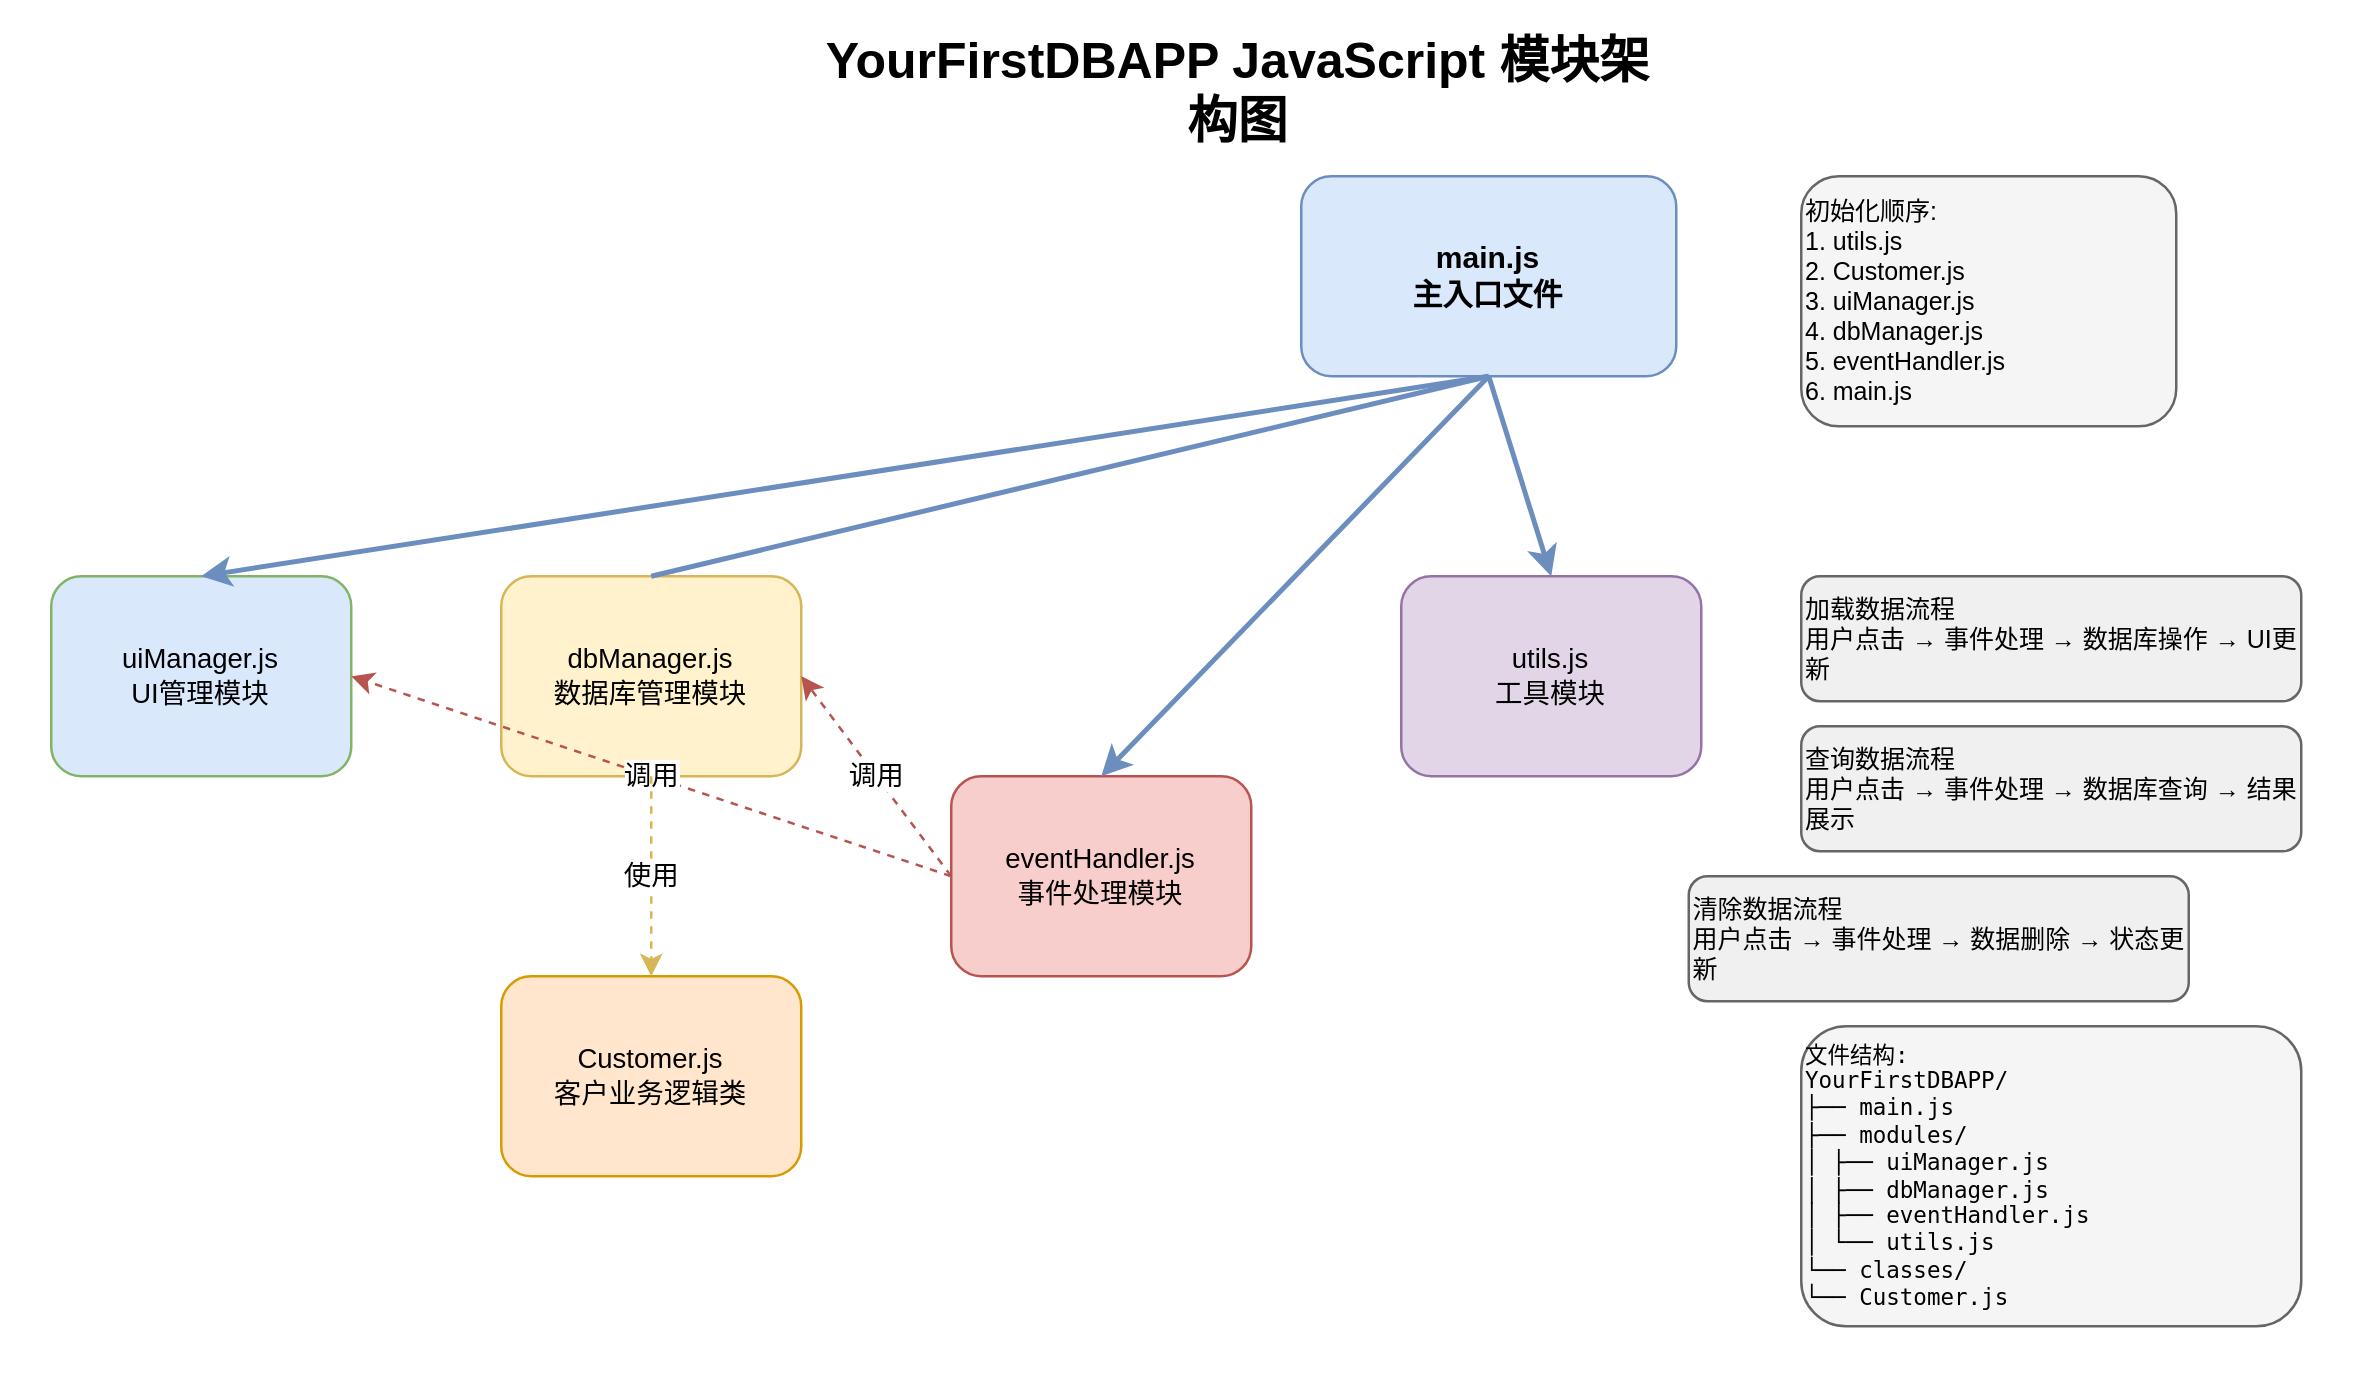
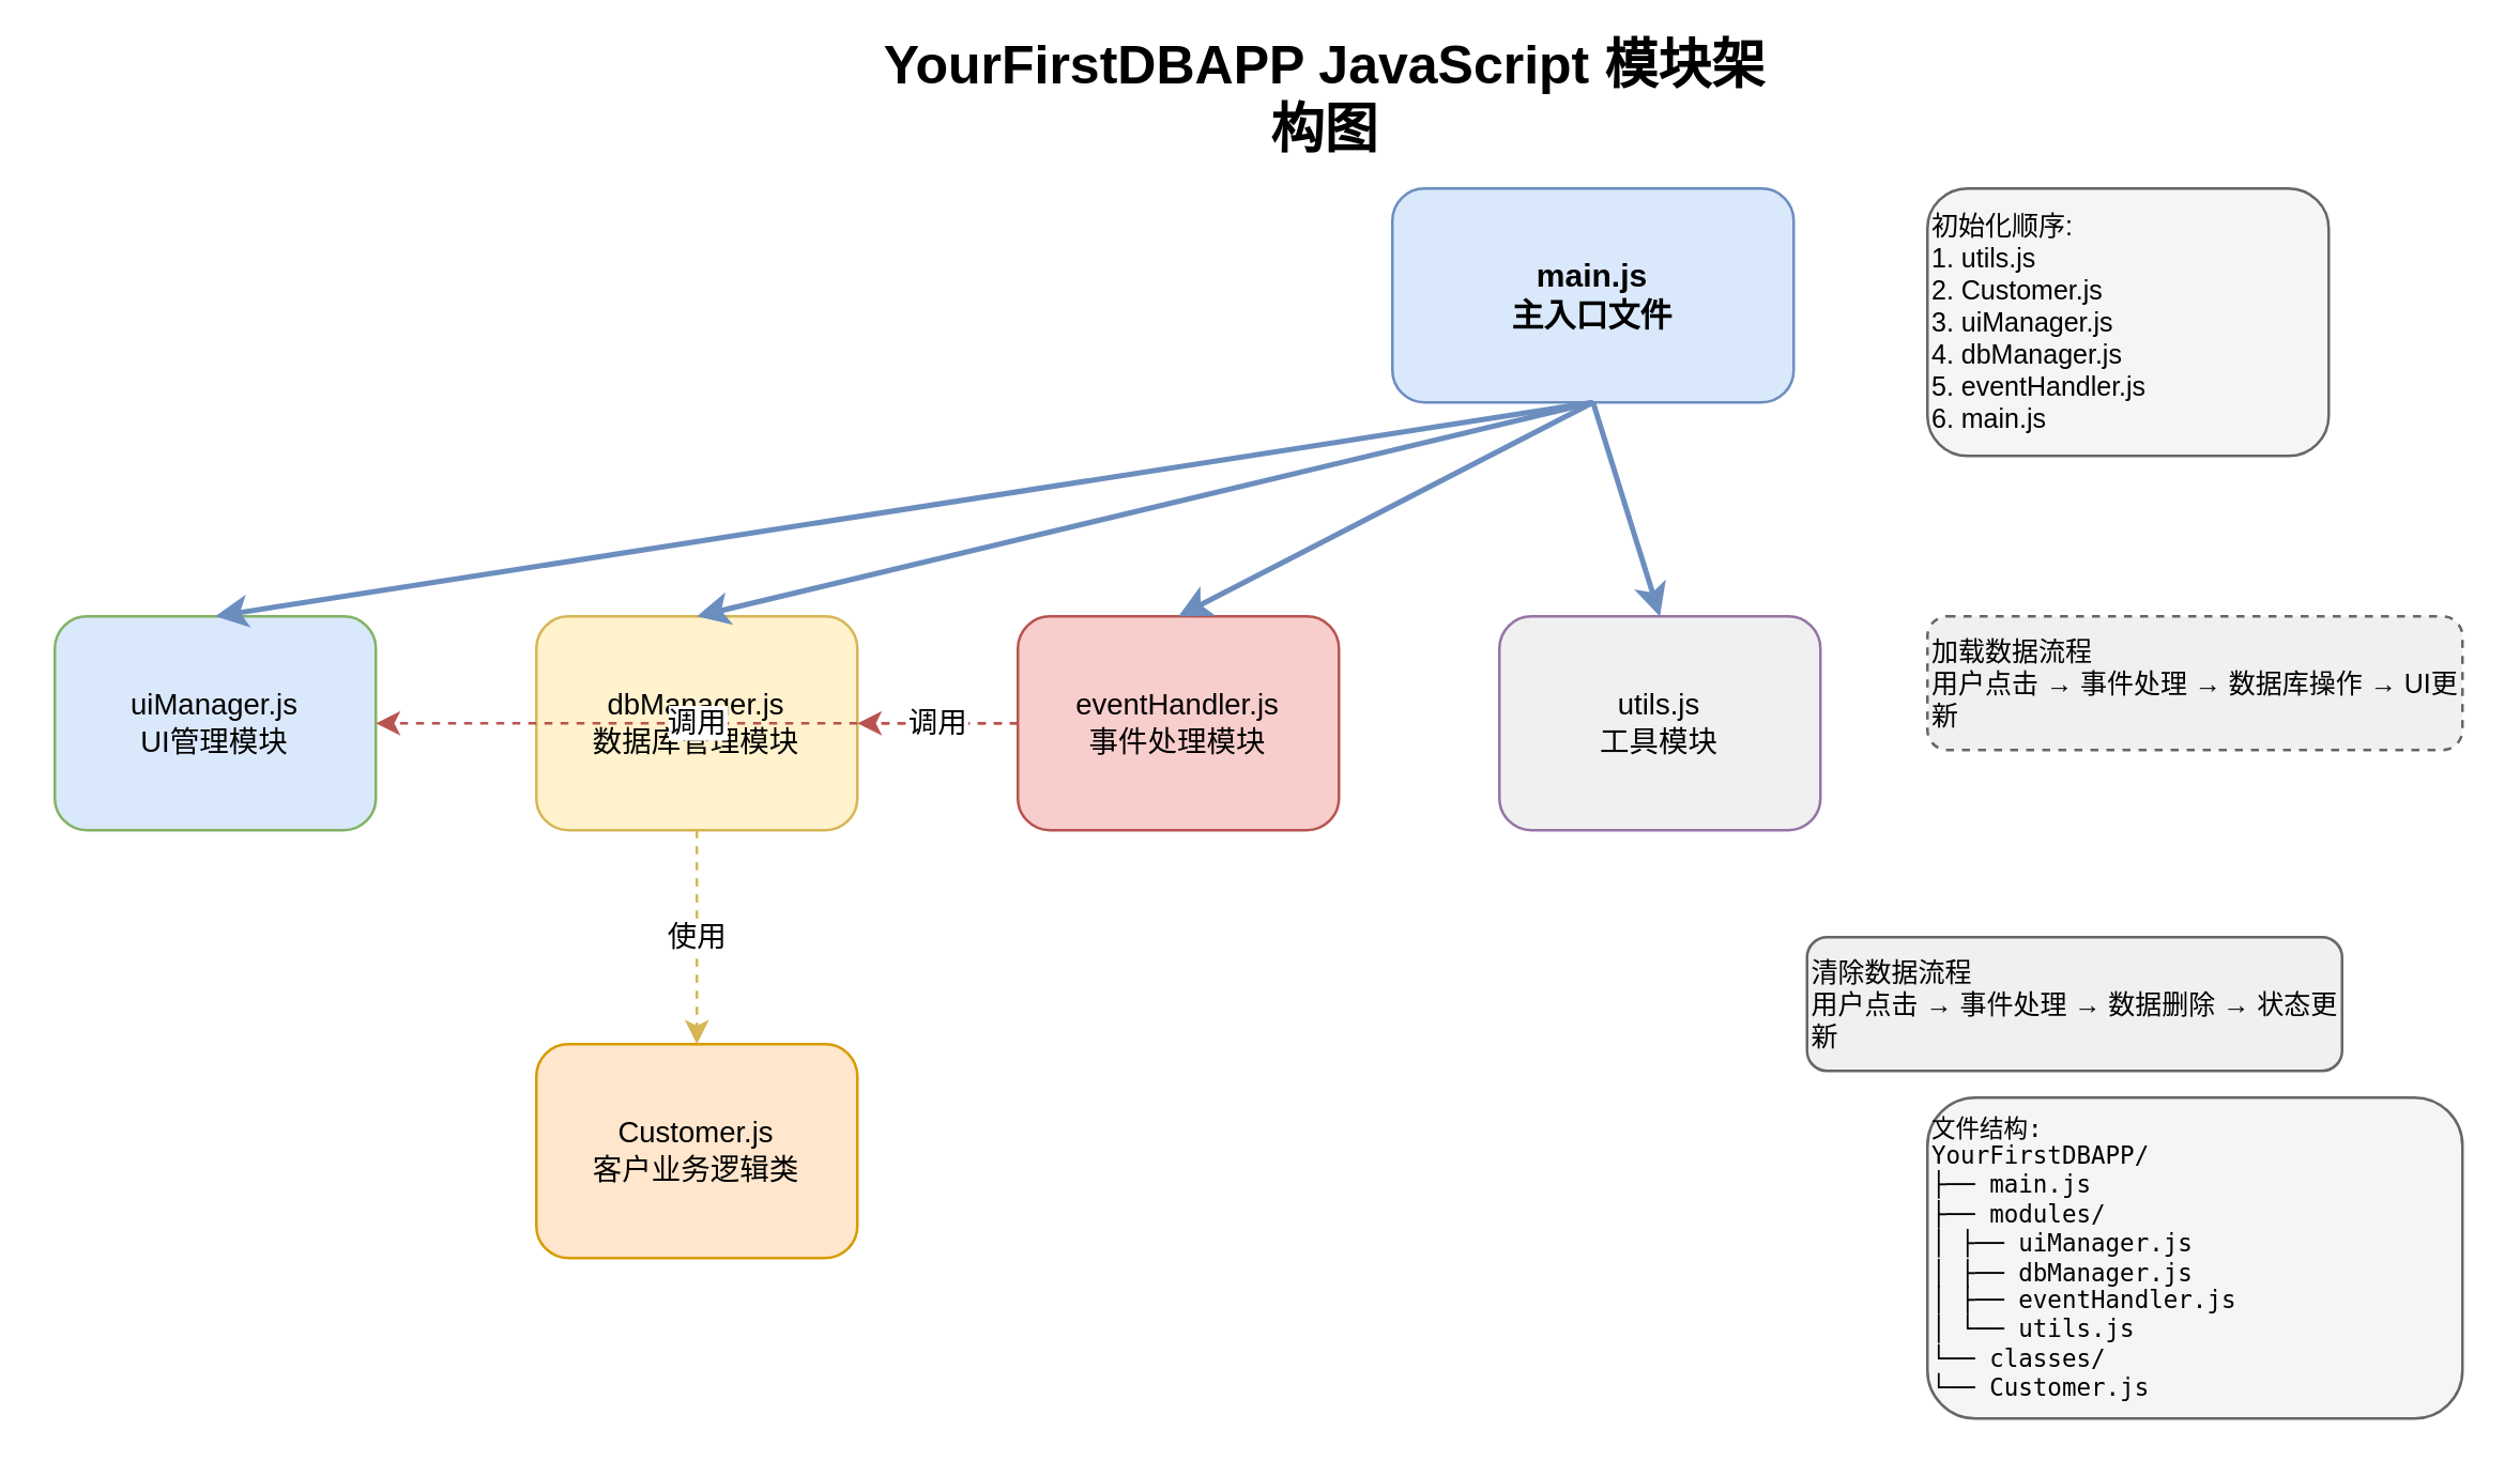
  <mxCell id="0" />
  <mxCell id="1" parent="0" />
  <mxCell id="2" value="YourFirstDBAPP JavaScript 模块架构图" style="text;html=1;strokeColor=none;fillColor=none;align=center;verticalAlign=middle;whiteSpace=wrap;rounded=0;fontSize=20;fontStyle=1;" vertex="1" parent="1"><mxGeometry x="320" y="20" width="350" height="30" as="geometry" /></mxCell>
  <mxCell id="3" value="main.js&#10;主入口文件" style="rounded=1;whiteSpace=wrap;html=1;fillColor=#dae8fc;strokeColor=#6c8ebf;fontSize=12;fontStyle=1;align=center;" vertex="1" parent="1"><mxGeometry x="520" y="70" width="150" height="80" as="geometry" /></mxCell>
  <mxCell id="4" value="uiManager.js&#10;UI管理模块" style="rounded=1;whiteSpace=wrap;html=1;fillColor=#dae8fc;strokeColor=#82b366;fontSize=11;align=center;" vertex="1" parent="1"><mxGeometry x="20" y="230" width="120" height="80" as="geometry" /></mxCell>
  <mxCell id="5" value="dbManager.js&#10;数据库管理模块" style="rounded=1;whiteSpace=wrap;html=1;fillColor=#fff2cc;strokeColor=#d6b656;fontSize=11;align=center;" vertex="1" parent="1"><mxGeometry x="200" y="230" width="120" height="80" as="geometry" /></mxCell>
- <mxCell id="6" value="eventHandler.js&#10;事件处理模块" style="rounded=1;whiteSpace=wrap;html=1;fillColor=#f8cecc;strokeColor=#b85450;fontSize=11;align=center;" vertex="1" parent="1"><mxGeometry x="380" y="310" width="120" height="80" as="geometry" /></mxCell>
- <mxCell id="7" value="utils.js&#10;工具模块" style="rounded=1;whiteSpace=wrap;html=1;fillColor=#e1d5e7;strokeColor=#9673a6;fontSize=11;align=center;" vertex="1" parent="1"><mxGeometry x="560" y="230" width="120" height="80" as="geometry" /></mxCell>
+ <mxCell id="6" value="eventHandler.js&#10;事件处理模块" style="rounded=1;whiteSpace=wrap;html=1;fillColor=#f8cecc;strokeColor=#b85450;fontSize=11;align=center;" vertex="1" parent="1"><mxGeometry x="380" y="230" width="120" height="80" as="geometry" /></mxCell>
+ <mxCell id="7" value="utils.js&#10;工具模块" style="rounded=1;whiteSpace=wrap;html=1;fillColor=#f0f0f0;strokeColor=#9673a6;fontSize=11;align=center;" vertex="1" parent="1"><mxGeometry x="560" y="230" width="120" height="80" as="geometry" /></mxCell>
  <mxCell id="8" value="Customer.js&#10;客户业务逻辑类" style="rounded=1;whiteSpace=wrap;html=1;fillColor=#ffe6cc;strokeColor=#d79b00;fontSize=11;align=center;" vertex="1" parent="1"><mxGeometry x="200" y="390" width="120" height="80" as="geometry" /></mxCell>
  <mxCell id="9" value="" style="endArrow=classic;html=1;rounded=0;exitX=0.5;exitY=1;exitDx=0;exitDy=0;entryX=0.5;entryY=0;entryDx=0;entryDy=0;strokeWidth=2;strokeColor=#6c8ebf;" edge="1" parent="1" source="3" target="4"><mxGeometry width="50" height="50" relative="1" as="geometry"><mxPoint x="495" y="150" as="sourcePoint" /><mxPoint x="80" y="230" as="targetPoint" /></mxGeometry></mxCell>
- <mxCell id="10" value="" style="endArrow=none;html=1;rounded=0;exitX=0.5;exitY=1;exitDx=0;exitDy=0;entryX=0.5;entryY=0;entryDx=0;entryDy=0;strokeWidth=2;strokeColor=#6c8ebf;" edge="1" parent="1" source="3" target="5"><mxGeometry width="50" height="50" relative="1" as="geometry"><mxPoint x="495" y="150" as="sourcePoint" /><mxPoint x="260" y="230" as="targetPoint" /></mxGeometry></mxCell>
+ <mxCell id="10" value="" style="endArrow=classic;html=1;rounded=0;exitX=0.5;exitY=1;exitDx=0;exitDy=0;entryX=0.5;entryY=0;entryDx=0;entryDy=0;strokeWidth=2;strokeColor=#6c8ebf;" edge="1" parent="1" source="3" target="5"><mxGeometry width="50" height="50" relative="1" as="geometry"><mxPoint x="495" y="150" as="sourcePoint" /><mxPoint x="260" y="230" as="targetPoint" /></mxGeometry></mxCell>
  <mxCell id="11" value="" style="endArrow=classic;html=1;rounded=0;exitX=0.5;exitY=1;exitDx=0;exitDy=0;entryX=0.5;entryY=0;entryDx=0;entryDy=0;strokeWidth=2;strokeColor=#6c8ebf;" edge="1" parent="1" source="3" target="6"><mxGeometry width="50" height="50" relative="1" as="geometry"><mxPoint x="495" y="150" as="sourcePoint" /><mxPoint x="440" y="230" as="targetPoint" /></mxGeometry></mxCell>
  <mxCell id="12" value="" style="endArrow=classic;html=1;rounded=0;exitX=0.5;exitY=1;exitDx=0;exitDy=0;entryX=0.5;entryY=0;entryDx=0;entryDy=0;strokeWidth=2;strokeColor=#6c8ebf;" edge="1" parent="1" source="3" target="7"><mxGeometry width="50" height="50" relative="1" as="geometry"><mxPoint x="495" y="150" as="sourcePoint" /><mxPoint x="620" y="230" as="targetPoint" /></mxGeometry></mxCell>
  <mxCell id="13" value="调用" style="endArrow=classic;html=1;rounded=0;exitX=0;exitY=0.5;exitDx=0;exitDy=0;entryX=1;entryY=0.5;entryDx=0;entryDy=0;strokeWidth=1;strokeColor=#b85450;dashed=1;" edge="1" parent="1" source="6" target="4"><mxGeometry width="50" height="50" relative="1" as="geometry"><mxPoint x="380" y="270" as="sourcePoint" /><mxPoint x="140" y="270" as="targetPoint" /></mxGeometry></mxCell>
  <mxCell id="14" value="调用" style="endArrow=classic;html=1;rounded=0;exitX=0;exitY=0.5;exitDx=0;exitDy=0;entryX=1;entryY=0.5;entryDx=0;entryDy=0;strokeWidth=1;strokeColor=#b85450;dashed=1;" edge="1" parent="1" source="6" target="5"><mxGeometry width="50" height="50" relative="1" as="geometry"><mxPoint x="380" y="270" as="sourcePoint" /><mxPoint x="320" y="270" as="targetPoint" /></mxGeometry></mxCell>
  <mxCell id="15" value="使用" style="endArrow=classic;html=1;rounded=0;exitX=0.5;exitY=1;exitDx=0;exitDy=0;entryX=0.5;entryY=0;entryDx=0;entryDy=0;strokeWidth=1;strokeColor=#d6b656;dashed=1;" edge="1" parent="1" source="5" target="8"><mxGeometry width="50" height="50" relative="1" as="geometry"><mxPoint x="260" y="310" as="sourcePoint" /><mxPoint x="260" y="390" as="targetPoint" /></mxGeometry></mxCell>
- <mxCell id="16" value="加载数据流程&#10;用户点击 → 事件处理 → 数据库操作 → UI更新" style="rounded=1;whiteSpace=wrap;html=1;fillColor=#f0f0f0;strokeColor=#666666;fontSize=10;align=left;" vertex="1" parent="1"><mxGeometry x="720" y="230" width="200" height="50" as="geometry" /></mxCell>
- <mxCell id="17" value="查询数据流程&#10;用户点击 → 事件处理 → 数据库查询 → 结果展示" style="rounded=1;whiteSpace=wrap;html=1;fillColor=#f0f0f0;strokeColor=#666666;fontSize=10;align=left;" vertex="1" parent="1"><mxGeometry x="720" y="290" width="200" height="50" as="geometry" /></mxCell>
+ <mxCell id="16" value="加载数据流程&#10;用户点击 → 事件处理 → 数据库操作 → UI更新" style="rounded=1;whiteSpace=wrap;html=1;fillColor=#f0f0f0;strokeColor=#666666;fontSize=10;align=left;dashed=1;" vertex="1" parent="1"><mxGeometry x="720" y="230" width="200" height="50" as="geometry" /></mxCell>
  <mxCell id="18" value="清除数据流程&#10;用户点击 → 事件处理 → 数据删除 → 状态更新" style="rounded=1;whiteSpace=wrap;html=1;fillColor=#f0f0f0;strokeColor=#666666;fontSize=10;align=left;" vertex="1" parent="1"><mxGeometry x="675" y="350" width="200" height="50" as="geometry" /></mxCell>
  <mxCell id="19" value="初始化顺序:&#10;1. utils.js&#10;2. Customer.js&#10;3. uiManager.js&#10;4. dbManager.js&#10;5. eventHandler.js&#10;6. main.js" style="rounded=1;whiteSpace=wrap;html=1;fillColor=#f5f5f5;strokeColor=#666666;fontSize=10;align=left;" vertex="1" parent="1"><mxGeometry x="720" y="70" width="150" height="100" as="geometry" /></mxCell>
  <mxCell id="20" value="文件结构:&#10;YourFirstDBAPP/&#10;├── main.js&#10;├── modules/&#10;│   ├── uiManager.js&#10;│   ├── dbManager.js&#10;│   ├── eventHandler.js&#10;│   └── utils.js&#10;└── classes/&#10;    └── Customer.js" style="rounded=1;whiteSpace=wrap;html=1;fillColor=#f5f5f5;strokeColor=#666666;fontSize=9;align=left;fontFamily=monospace;" vertex="1" parent="1"><mxGeometry x="720" y="410" width="200" height="120" as="geometry" /></mxCell>
